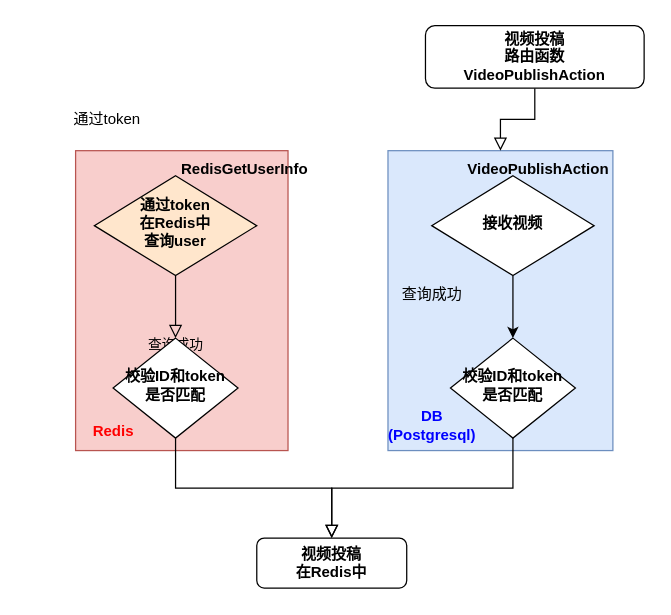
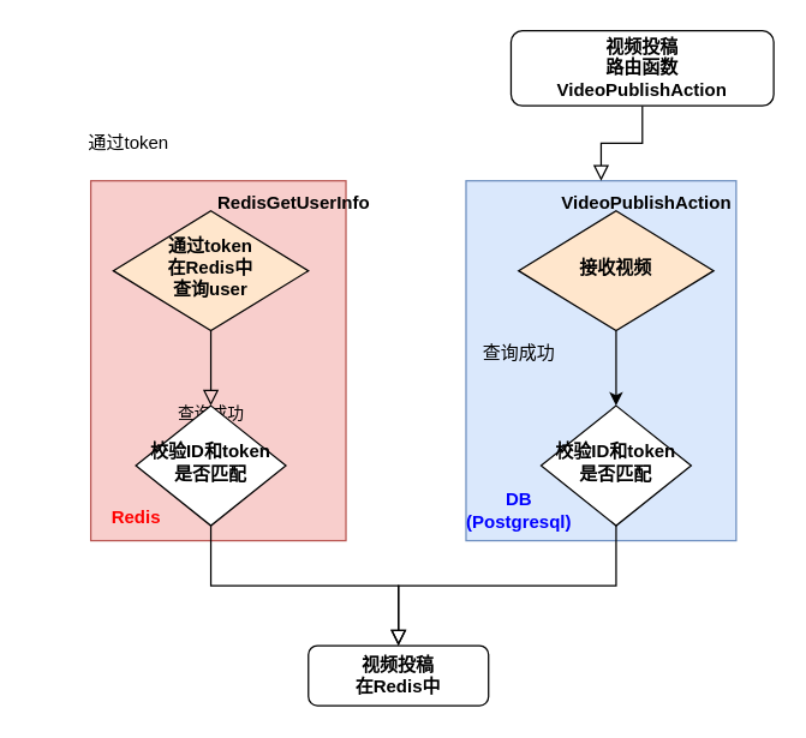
  <mxCell id="0" />
  <mxCell id="1" parent="0" />
  <mxCell id="2" value="" style="rounded=0;whiteSpace=wrap;html=1;fillColor=#dae8fc;strokeColor=#6c8ebf;" vertex="1" parent="1"><mxGeometry x="310" y="120" width="180" height="240" as="geometry" /></mxCell>
  <mxCell id="3" value="" style="rounded=0;whiteSpace=wrap;html=1;fillColor=#f8cecc;strokeColor=#b85450;" vertex="1" parent="1"><mxGeometry x="60" y="120" width="170" height="240" as="geometry" /></mxCell>
  <mxCell id="4" value="" style="rounded=0;html=1;jettySize=auto;orthogonalLoop=1;fontSize=11;endArrow=block;endFill=0;endSize=8;strokeWidth=1;shadow=0;labelBackgroundColor=none;edgeStyle=orthogonalEdgeStyle;entryX=0.5;entryY=0;entryDx=0;entryDy=0;" edge="1" parent="1" source="5" target="2"><mxGeometry relative="1" as="geometry" /></mxCell>
  <mxCell id="5" value="&lt;b style=&quot;border-color: var(--border-color);&quot;&gt;视频投稿&lt;br style=&quot;border-color: var(--border-color);&quot;&gt;&lt;/b&gt;&lt;b&gt;路由函数&lt;br&gt;&lt;/b&gt;&lt;b style=&quot;border-color: var(--border-color);&quot;&gt;VideoPublishAction&lt;/b&gt;&lt;b&gt;&lt;br&gt;&lt;/b&gt;" style="rounded=1;whiteSpace=wrap;html=1;fontSize=12;glass=0;strokeWidth=1;shadow=0;" vertex="1" parent="1"><mxGeometry x="340" y="20" width="175" height="50" as="geometry" /></mxCell>
  <mxCell id="6" value="查询成功" style="rounded=0;html=1;jettySize=auto;orthogonalLoop=1;fontSize=11;endArrow=block;endFill=0;endSize=8;strokeWidth=1;shadow=0;labelBackgroundColor=none;edgeStyle=orthogonalEdgeStyle;" edge="1" parent="1" source="7"><mxGeometry y="-30" relative="1" as="geometry"><mxPoint as="offset" /><mxPoint x="140" y="270" as="targetPoint" /></mxGeometry></mxCell>
  <mxCell id="7" value="&lt;b&gt;通过token&lt;br&gt;在Redis中&lt;br&gt;查询user&lt;/b&gt;" style="rhombus;whiteSpace=wrap;html=1;shadow=0;fontFamily=Helvetica;fontSize=12;align=center;strokeWidth=1;spacing=6;spacingTop=-4;fillColor=#ffe6cc;" vertex="1" parent="1"><mxGeometry x="75" y="140" width="130" height="80" as="geometry" /></mxCell>
  <mxCell id="8" value="" style="rounded=0;html=1;jettySize=auto;orthogonalLoop=1;fontSize=11;endArrow=block;endFill=0;endSize=8;strokeWidth=1;shadow=0;labelBackgroundColor=none;edgeStyle=orthogonalEdgeStyle;" edge="1" parent="1" target="9"><mxGeometry x="0.171" y="20" relative="1" as="geometry"><mxPoint as="offset" /><Array as="points"><mxPoint x="140" y="390" /><mxPoint x="265" y="390" /></Array><mxPoint x="140" y="350" as="sourcePoint" /></mxGeometry></mxCell>
  <mxCell id="9" value="&lt;b style=&quot;border-color: var(--border-color);&quot;&gt;视频投稿&lt;br&gt;在Redis中&lt;/b&gt;" style="rounded=1;whiteSpace=wrap;html=1;fontSize=12;glass=0;strokeWidth=1;shadow=0;" vertex="1" parent="1"><mxGeometry x="205" y="430" width="120" height="40" as="geometry" /></mxCell>
  <mxCell id="10" value="通过token" style="text;html=1;align=center;verticalAlign=middle;resizable=0;points=[];autosize=1;strokeColor=none;fillColor=none;" vertex="1" parent="1"><mxGeometry x="20" y="80" width="130" height="30" as="geometry" /></mxCell>
  <mxCell id="11" value="&lt;b&gt;&lt;font color=&quot;#ff0000&quot;&gt;Redis&lt;/font&gt;&lt;/b&gt;" style="text;html=1;align=center;verticalAlign=middle;resizable=0;points=[];autosize=1;strokeColor=none;fillColor=none;" vertex="1" parent="1"><mxGeometry x="60" y="330" width="60" height="30" as="geometry" /></mxCell>
  <mxCell id="12" style="edgeStyle=orthogonalEdgeStyle;rounded=0;orthogonalLoop=1;jettySize=auto;html=1;entryX=0.5;entryY=0;entryDx=0;entryDy=0;" edge="1" parent="1" source="13" target="14"><mxGeometry relative="1" as="geometry" /></mxCell>
- <mxCell id="13" value="&lt;b&gt;接收视频&lt;br&gt;&lt;/b&gt;" style="rhombus;whiteSpace=wrap;html=1;shadow=0;fontFamily=Helvetica;fontSize=12;align=center;strokeWidth=1;spacing=6;spacingTop=-4;" vertex="1" parent="1"><mxGeometry x="345" y="140" width="130" height="80" as="geometry" /></mxCell>
+ <mxCell id="13" value="&lt;b&gt;接收视频&lt;br&gt;&lt;/b&gt;" style="rhombus;whiteSpace=wrap;html=1;shadow=0;fontFamily=Helvetica;fontSize=12;align=center;strokeWidth=1;spacing=6;spacingTop=-4;fillColor=#ffe6cc;" vertex="1" parent="1"><mxGeometry x="345" y="140" width="130" height="80" as="geometry" /></mxCell>
  <mxCell id="14" value="&lt;b style=&quot;border-color: var(--border-color);&quot;&gt;校验ID和token&lt;br style=&quot;border-color: var(--border-color);&quot;&gt;是否匹配&lt;/b&gt;" style="rhombus;whiteSpace=wrap;html=1;shadow=0;fontFamily=Helvetica;fontSize=12;align=center;strokeWidth=1;spacing=6;spacingTop=-4;" vertex="1" parent="1"><mxGeometry x="360" y="270" width="100" height="80" as="geometry" /></mxCell>
  <mxCell id="15" value="查询成功" style="text;html=1;align=center;verticalAlign=middle;resizable=0;points=[];autosize=1;strokeColor=none;fillColor=none;" vertex="1" parent="1"><mxGeometry x="310" y="220" width="70" height="30" as="geometry" /></mxCell>
  <mxCell id="16" value="&lt;b&gt;&lt;font color=&quot;#0000ff&quot;&gt;DB&lt;br&gt;(Postgresql)&lt;/font&gt;&lt;br&gt;&lt;/b&gt;" style="text;html=1;align=center;verticalAlign=middle;resizable=0;points=[];autosize=1;strokeColor=none;fillColor=none;" vertex="1" parent="1"><mxGeometry x="300" y="320" width="90" height="40" as="geometry" /></mxCell>
  <mxCell id="17" value="" style="rounded=0;html=1;jettySize=auto;orthogonalLoop=1;fontSize=11;endArrow=block;endFill=0;endSize=8;strokeWidth=1;shadow=0;labelBackgroundColor=none;edgeStyle=orthogonalEdgeStyle;exitX=0.5;exitY=1;exitDx=0;exitDy=0;entryX=0.5;entryY=0;entryDx=0;entryDy=0;" edge="1" parent="1" source="14" target="9"><mxGeometry x="0.171" y="20" relative="1" as="geometry"><mxPoint as="offset" /><mxPoint x="150" y="360" as="sourcePoint" /><mxPoint x="275" y="440" as="targetPoint" /><Array as="points"><mxPoint x="410" y="390" /><mxPoint x="265" y="390" /></Array></mxGeometry></mxCell>
  <mxCell id="18" value="&lt;b&gt;RedisGetUserInfo&lt;/b&gt;" style="text;html=1;align=center;verticalAlign=middle;resizable=0;points=[];autosize=1;strokeColor=none;fillColor=none;" vertex="1" parent="1"><mxGeometry x="135" y="120" width="120" height="30" as="geometry" /></mxCell>
  <mxCell id="19" value="&lt;b&gt;VideoPublishAction&lt;/b&gt;" style="text;html=1;align=center;verticalAlign=middle;resizable=0;points=[];autosize=1;strokeColor=none;fillColor=none;" vertex="1" parent="1"><mxGeometry x="360" y="120" width="140" height="30" as="geometry" /></mxCell>
  <mxCell id="20" value="&lt;b style=&quot;border-color: var(--border-color);&quot;&gt;校验ID和token&lt;br style=&quot;border-color: var(--border-color);&quot;&gt;是否匹配&lt;/b&gt;" style="rhombus;whiteSpace=wrap;html=1;shadow=0;fontFamily=Helvetica;fontSize=12;align=center;strokeWidth=1;spacing=6;spacingTop=-4;" vertex="1" parent="1"><mxGeometry x="90" y="270" width="100" height="80" as="geometry" /></mxCell>
